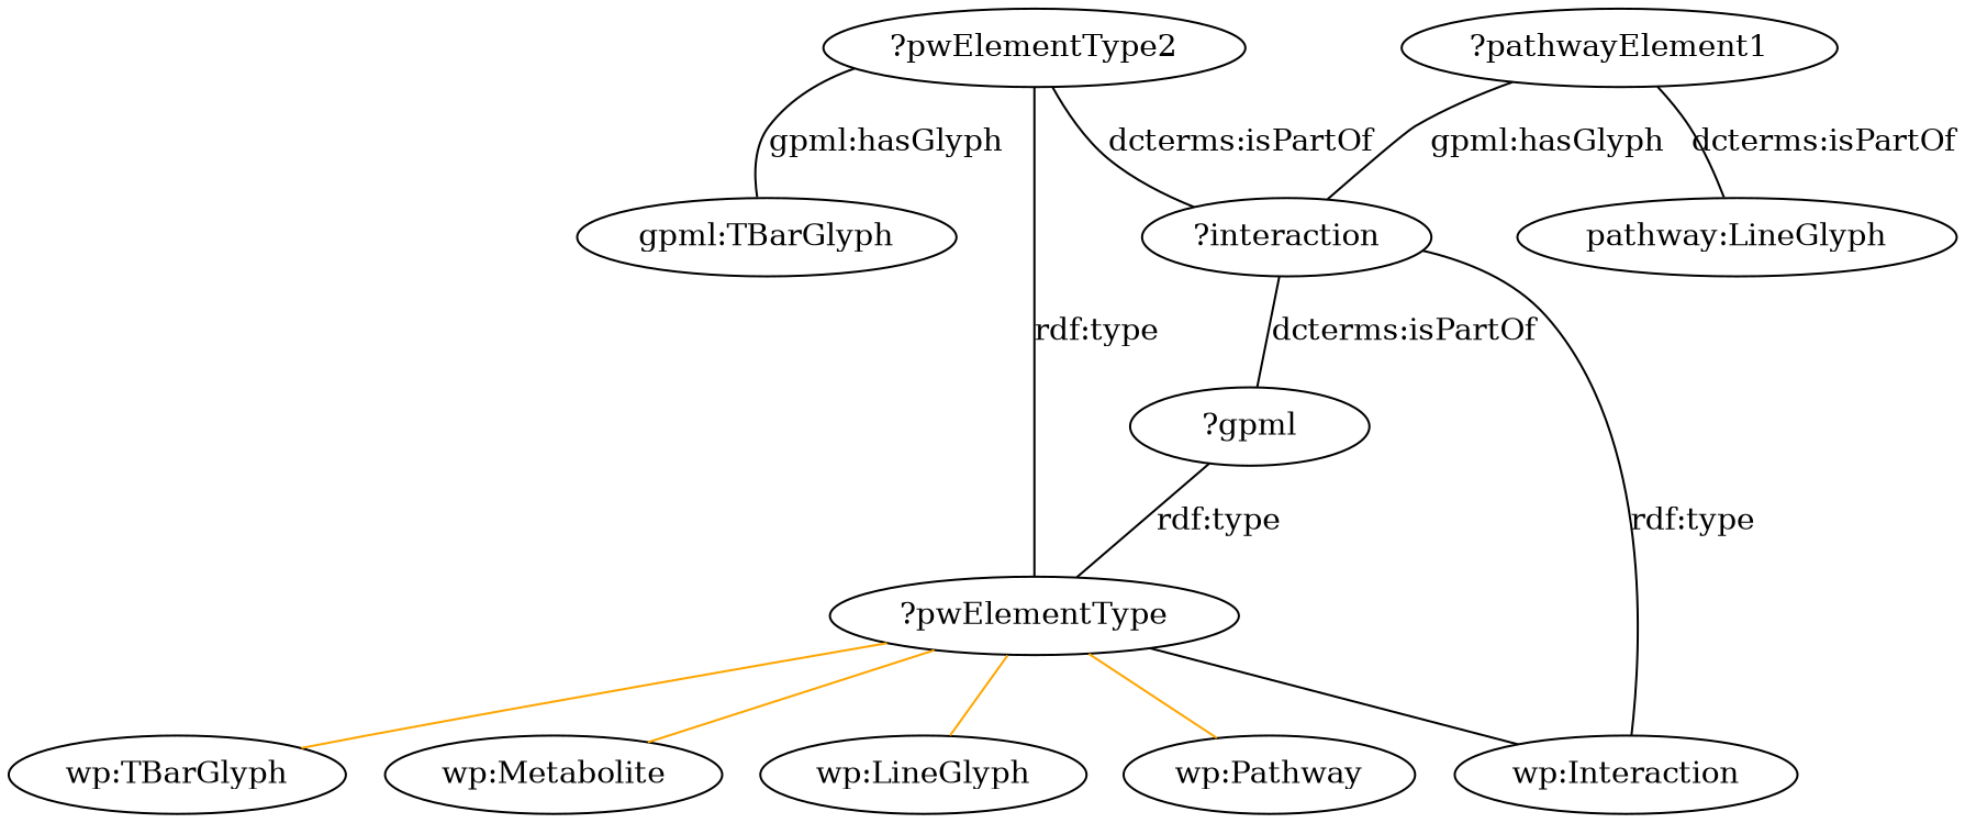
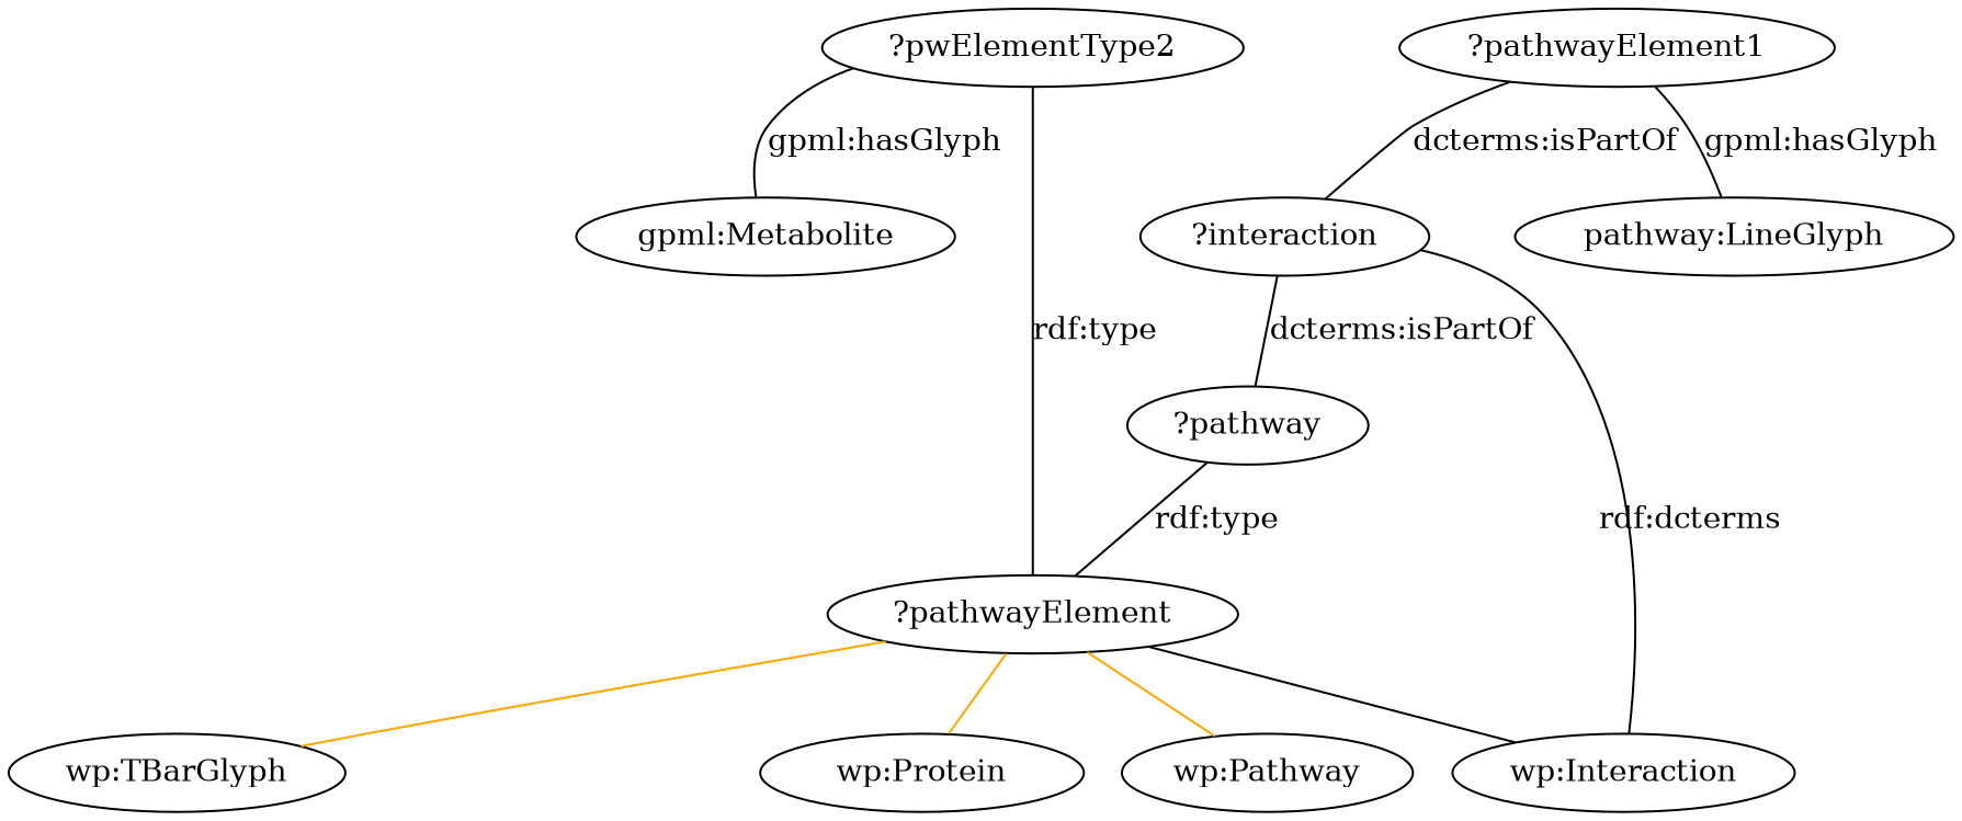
  graph {
    n1 [label="?interaction"]
    n2 [label="wp:Interaction"]
-   n3 [label="?gpml"]
-   n4 [label="?pwElementType"]
+   n3 [label="?pathway"]
+   n4 [label="?pathwayElement"]
    n5 [label="?pathwayElement1"]
    n6 [label="pathway:LineGlyph"]
    n7 [label="wp:TBarGlyph"]
-   n8 [label="wp:Metabolite"]
-   n9 [label="wp:LineGlyph"]
+   n9 [label="wp:Protein"]
    n10 [label="wp:Pathway"]
    n11 [label="?pwElementType2"]
-   n12 [label="gpml:TBarGlyph"]
-   n1 -- n2 [label="rdf:type"]
+   n12 [label="gpml:Metabolite"]
+   n1 -- n2 [label="rdf:dcterms"]
    n1 -- n3 [label="dcterms:isPartOf"]
    n3 -- n4 [label="rdf:type"]
    n4 -- n2 [color=black]
    n4 -- n7 [color=orange]
-   n4 -- n8 [color=orange]
    n4 -- n9 [color=orange]
    n4 -- n10 [color=orange]
-   n5 -- n1 [label="gpml:hasGlyph"]
-   n5 -- n6 [label="dcterms:isPartOf"]
-   n11 -- n1 [label="dcterms:isPartOf"]
+   n5 -- n1 [label="dcterms:isPartOf"]
+   n5 -- n6 [label="gpml:hasGlyph"]
    n11 -- n4 [label="rdf:type"]
    n11 -- n12 [label="gpml:hasGlyph"]
  }
